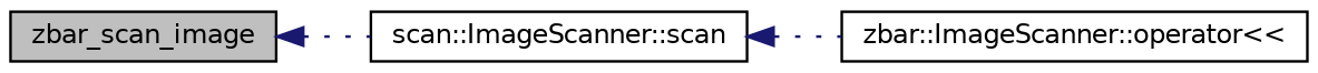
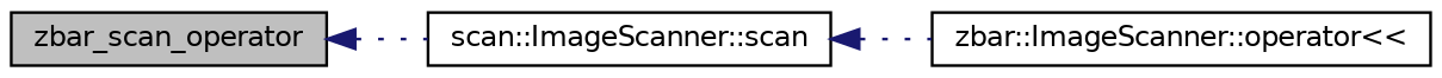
  digraph {
    rankdir=LR
    node [color=black fillcolor=white fontname=Helvetica fontsize=10 shape=record style=filled]
    edge [color=midnightblue dir=back fontname=Helvetica fontsize=10 labelfontname=Helvetica labelfontsize=10 style=dotted]
-   n1 [fillcolor=grey75 fontcolor=black height=0.2 label=zbar_scan_image width=0.4]
+   n1 [fillcolor=grey75 fontcolor=black height=0.2 label=zbar_scan_operator width=0.4]
    n2 [height=0.2 label="scan::ImageScanner::scan" width=0.4]
    n3 [height=0.2 label="zbar::ImageScanner::operator\<\<" width=0.4]
    n1 -> n2
    n2 -> n3
  }
